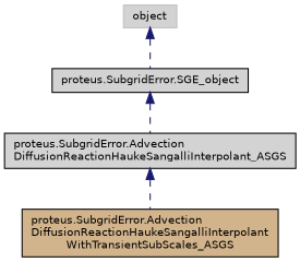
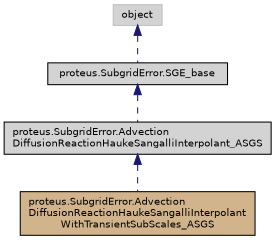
  digraph {
    node [color=black fillcolor=lightgrey fontname=Helvetica fontsize=10 shape=record style=filled]
    edge [color=midnightblue dir=back fontname=Helvetica fontsize=10 labelfontname=Helvetica labelfontsize=10 style=dashed]
    n1 [fillcolor=tan fontcolor=black height=0.2 label="proteus.SubgridError.Advection\lDiffusionReactionHaukeSangalliInterpolant\lWithTransientSubScales_ASGS" width=0.4]
    n2 [height=0.2 label="proteus.SubgridError.Advection\lDiffusionReactionHaukeSangalliInterpolant_ASGS" width=0.4]
-   n3 [height=0.2 label="proteus.SubgridError.SGE_object" width=0.4]
+   n3 [height=0.2 label="proteus.SubgridError.SGE_base" width=0.4]
    n4 [color=grey75 height=0.2 label=object width=0.4]
    n2 -> n1
    n3 -> n2
    n4 -> n3
  }
